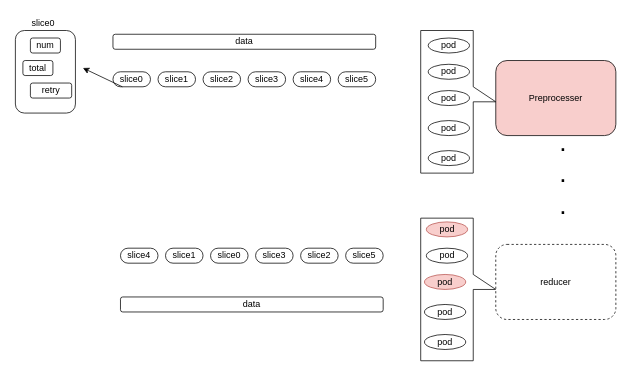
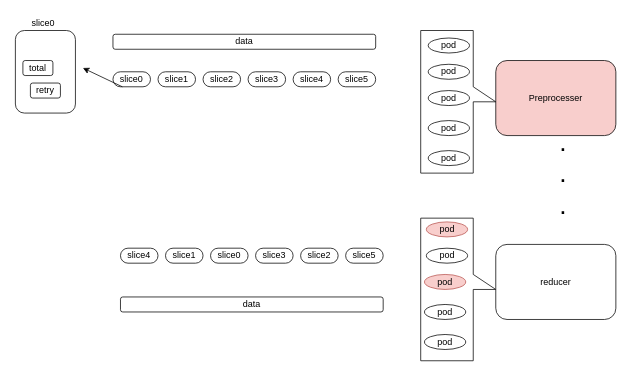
  <mxCell id="0" />
  <mxCell id="1" parent="0" />
  <mxCell id="2" value="" style="shape=callout;whiteSpace=wrap;html=1;perimeter=calloutPerimeter;direction=north;" vertex="1" parent="1"><mxGeometry x="560" y="290" width="100" height="190" as="geometry" /></mxCell>
  <mxCell id="3" value="data" style="rounded=1;whiteSpace=wrap;html=1;" vertex="1" parent="1"><mxGeometry x="150" y="45" width="350" height="20" as="geometry" /></mxCell>
  <mxCell id="4" value="slice0" style="rounded=1;whiteSpace=wrap;html=1;arcSize=50;" vertex="1" parent="1"><mxGeometry x="150" y="95" width="50" height="20" as="geometry" /></mxCell>
  <mxCell id="5" value="slice1" style="rounded=1;whiteSpace=wrap;html=1;arcSize=50;" vertex="1" parent="1"><mxGeometry x="210" y="95" width="50" height="20" as="geometry" /></mxCell>
  <mxCell id="6" value="slice2" style="rounded=1;whiteSpace=wrap;html=1;arcSize=50;" vertex="1" parent="1"><mxGeometry x="270" y="95" width="50" height="20" as="geometry" /></mxCell>
  <mxCell id="7" value="slice3" style="rounded=1;whiteSpace=wrap;html=1;arcSize=50;" vertex="1" parent="1"><mxGeometry x="330" y="95" width="50" height="20" as="geometry" /></mxCell>
  <mxCell id="8" value="slice4" style="rounded=1;whiteSpace=wrap;html=1;arcSize=50;" vertex="1" parent="1"><mxGeometry x="390" y="95" width="50" height="20" as="geometry" /></mxCell>
  <mxCell id="9" value="slice5" style="rounded=1;whiteSpace=wrap;html=1;arcSize=50;" vertex="1" parent="1"><mxGeometry x="450" y="95" width="50" height="20" as="geometry" /></mxCell>
  <mxCell id="10" value="" style="endArrow=classic;html=1;exitX=0.25;exitY=1;exitDx=0;exitDy=0;" edge="1" parent="1" source="4"><mxGeometry width="50" height="50" relative="1" as="geometry"><mxPoint x="160" y="120" as="sourcePoint" /><mxPoint x="110" y="90" as="targetPoint" /></mxGeometry></mxCell>
  <mxCell id="11" value="" style="rounded=1;whiteSpace=wrap;html=1;" vertex="1" parent="1"><mxGeometry x="20" y="40" width="80" height="110" as="geometry" /></mxCell>
- <mxCell id="12" value="num" style="rounded=1;whiteSpace=wrap;html=1;" vertex="1" parent="1"><mxGeometry x="40" y="50" width="40" height="20" as="geometry" /></mxCell>
  <mxCell id="13" value="total" style="rounded=1;whiteSpace=wrap;html=1;" vertex="1" parent="1"><mxGeometry x="30" y="80" width="40" height="20" as="geometry" /></mxCell>
- <mxCell id="14" value="retry" style="rounded=1;whiteSpace=wrap;html=1;" vertex="1" parent="1"><mxGeometry x="40" y="110" width="55" height="20" as="geometry" /></mxCell>
+ <mxCell id="14" value="retry" style="rounded=1;whiteSpace=wrap;html=1;" vertex="1" parent="1"><mxGeometry x="40" y="110" width="40" height="20" as="geometry" /></mxCell>
  <mxCell id="15" value="Preprocesser" style="rounded=1;whiteSpace=wrap;html=1;fillColor=#f8cecc;" vertex="1" parent="1"><mxGeometry x="660" y="80" width="160" height="100" as="geometry" /></mxCell>
  <mxCell id="16" value="" style="shape=callout;whiteSpace=wrap;html=1;perimeter=calloutPerimeter;direction=north;" vertex="1" parent="1"><mxGeometry x="560" y="40" width="100" height="190" as="geometry" /></mxCell>
  <mxCell id="17" value="pod" style="ellipse;whiteSpace=wrap;html=1;" vertex="1" parent="1"><mxGeometry x="570" y="85" width="55" height="20" as="geometry" /></mxCell>
  <mxCell id="18" value="pod" style="ellipse;whiteSpace=wrap;html=1;" vertex="1" parent="1"><mxGeometry x="570" y="50" width="55" height="20" as="geometry" /></mxCell>
  <mxCell id="19" value="pod" style="ellipse;whiteSpace=wrap;html=1;" vertex="1" parent="1"><mxGeometry x="570" y="120" width="55" height="20" as="geometry" /></mxCell>
  <mxCell id="20" value="pod" style="ellipse;whiteSpace=wrap;html=1;" vertex="1" parent="1"><mxGeometry x="570" y="200" width="55" height="20" as="geometry" /></mxCell>
  <mxCell id="21" value="pod" style="ellipse;whiteSpace=wrap;html=1;" vertex="1" parent="1"><mxGeometry x="570" y="160" width="55" height="20" as="geometry" /></mxCell>
- <mxCell id="22" value="reducer" style="rounded=1;whiteSpace=wrap;html=1;dashed=1;" vertex="1" parent="1"><mxGeometry x="660" y="325" width="160" height="100" as="geometry" /></mxCell>
+ <mxCell id="22" value="reducer" style="rounded=1;whiteSpace=wrap;html=1;" vertex="1" parent="1"><mxGeometry x="660" y="325" width="160" height="100" as="geometry" /></mxCell>
  <mxCell id="23" value="&lt;font style=&quot;font-size: 35px&quot;&gt;.&lt;br&gt;.&lt;br&gt;.&lt;/font&gt;" style="text;html=1;strokeColor=none;fillColor=none;align=center;verticalAlign=middle;whiteSpace=wrap;rounded=0;" vertex="1" parent="1"><mxGeometry x="730" y="220" width="40" height="20" as="geometry" /></mxCell>
  <mxCell id="24" value="pod" style="ellipse;whiteSpace=wrap;html=1;" vertex="1" parent="1"><mxGeometry x="567.5" y="330" width="55" height="20" as="geometry" /></mxCell>
  <mxCell id="25" value="pod" style="ellipse;whiteSpace=wrap;html=1;fillColor=#f8cecc;strokeColor=#b85450;" vertex="1" parent="1"><mxGeometry x="567.5" y="295" width="55" height="20" as="geometry" /></mxCell>
  <mxCell id="26" value="pod" style="ellipse;whiteSpace=wrap;html=1;fillColor=#f8cecc;strokeColor=#b85450;" vertex="1" parent="1"><mxGeometry x="565" y="365" width="55" height="20" as="geometry" /></mxCell>
  <mxCell id="27" value="pod" style="ellipse;whiteSpace=wrap;html=1;" vertex="1" parent="1"><mxGeometry x="565" y="445" width="55" height="20" as="geometry" /></mxCell>
  <mxCell id="28" value="pod" style="ellipse;whiteSpace=wrap;html=1;" vertex="1" parent="1"><mxGeometry x="565" y="405" width="55" height="20" as="geometry" /></mxCell>
  <mxCell id="29" value="slice0" style="text;html=1;resizable=0;points=[];autosize=1;align=left;verticalAlign=top;spacingTop=-4;" vertex="1" parent="1"><mxGeometry x="40" y="20" width="50" height="20" as="geometry" /></mxCell>
  <mxCell id="30" value="slice1" style="rounded=1;whiteSpace=wrap;html=1;arcSize=50;" vertex="1" parent="1"><mxGeometry x="220" y="330" width="50" height="20" as="geometry" /></mxCell>
  <mxCell id="31" value="slice2" style="rounded=1;whiteSpace=wrap;html=1;arcSize=50;" vertex="1" parent="1"><mxGeometry x="400" y="330" width="50" height="20" as="geometry" /></mxCell>
  <mxCell id="32" value="slice3" style="rounded=1;whiteSpace=wrap;html=1;arcSize=50;" vertex="1" parent="1"><mxGeometry x="340" y="330" width="50" height="20" as="geometry" /></mxCell>
  <mxCell id="33" value="slice4" style="rounded=1;whiteSpace=wrap;html=1;arcSize=50;" vertex="1" parent="1"><mxGeometry x="160" y="330" width="50" height="20" as="geometry" /></mxCell>
  <mxCell id="34" value="slice5" style="rounded=1;whiteSpace=wrap;html=1;arcSize=50;" vertex="1" parent="1"><mxGeometry x="460" y="330" width="50" height="20" as="geometry" /></mxCell>
  <mxCell id="35" value="data" style="rounded=1;whiteSpace=wrap;html=1;" vertex="1" parent="1"><mxGeometry x="160" y="395" width="350" height="20" as="geometry" /></mxCell>
  <mxCell id="36" value="slice0" style="rounded=1;whiteSpace=wrap;html=1;arcSize=50;" vertex="1" parent="1"><mxGeometry x="280" y="330" width="50" height="20" as="geometry" /></mxCell>
